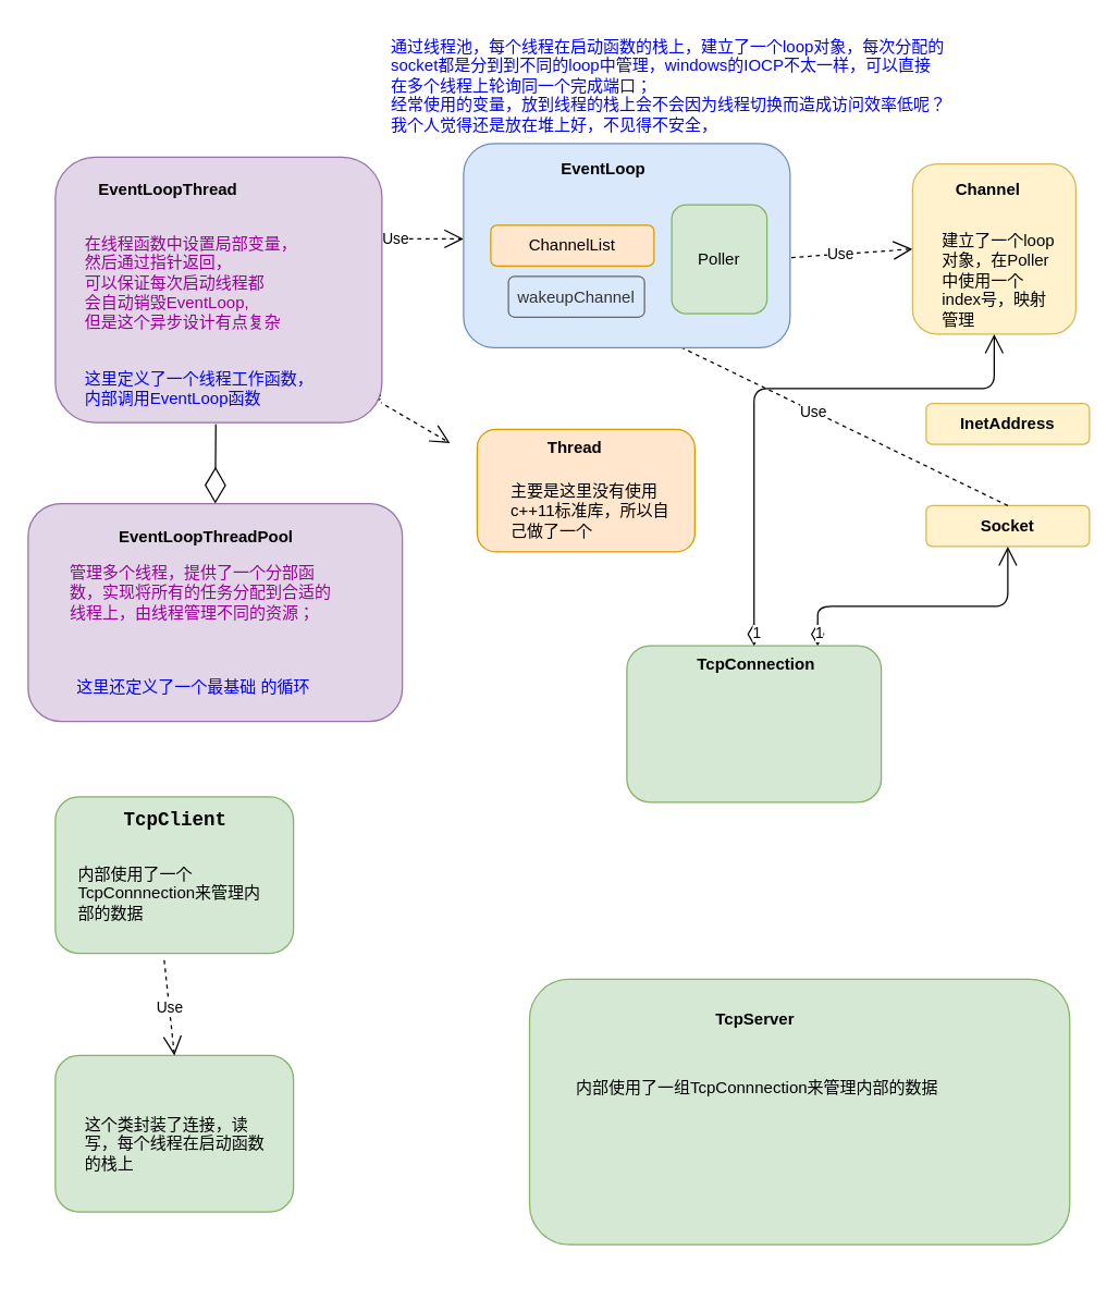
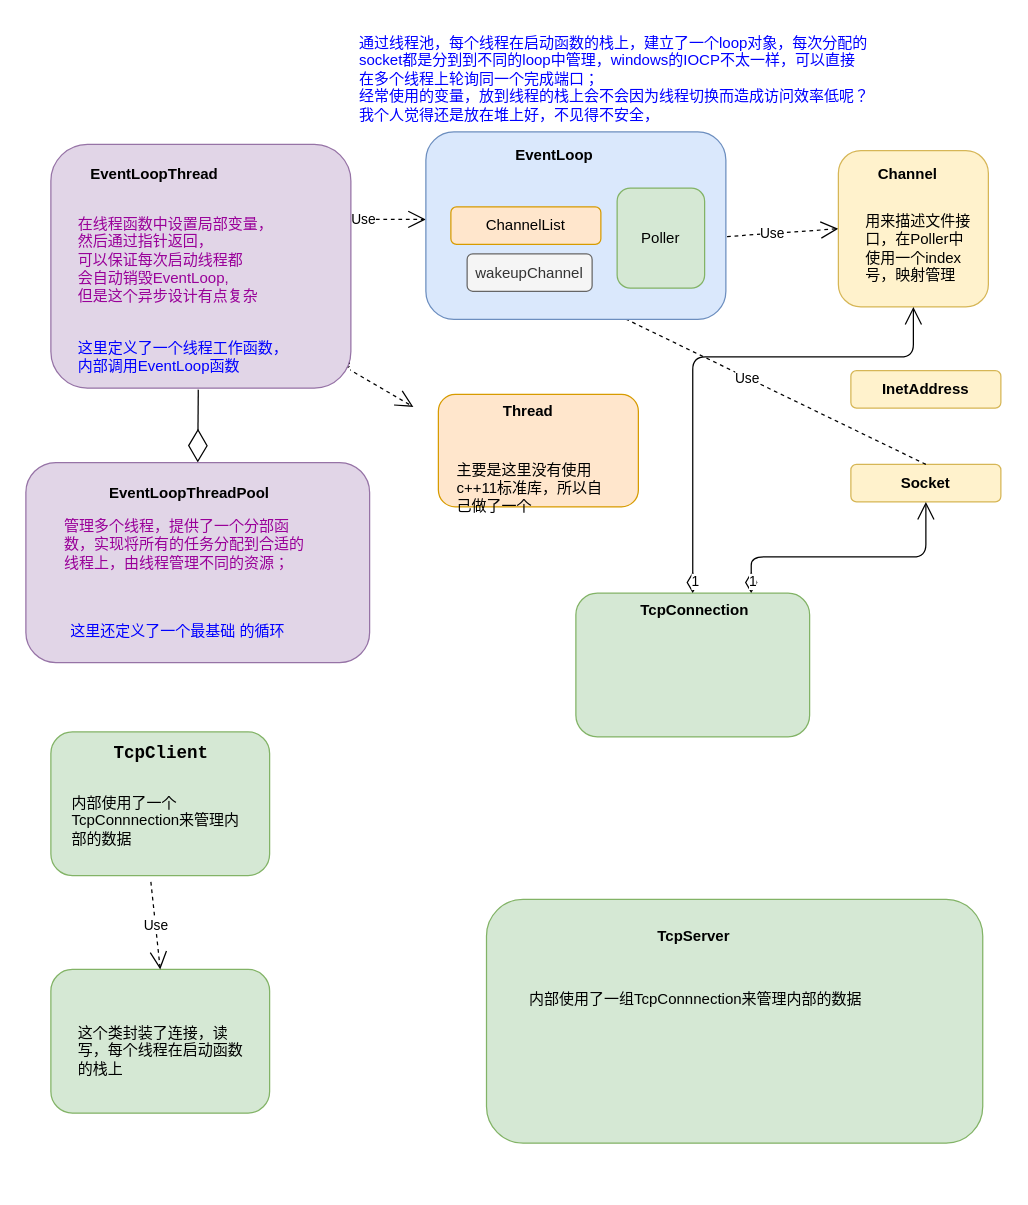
  <mxCell id="0" />
  <mxCell id="1" parent="0" />
  <mxCell id="2" value="Use" style="endArrow=open;endSize=12;dashed=1;html=1;" parent="1" edge="1"><mxGeometry width="160" relative="1" as="geometry"><mxPoint x="240" y="175" as="sourcePoint" /><mxPoint x="340" y="175" as="targetPoint" /></mxGeometry></mxCell>
  <mxCell id="3" value="Use" style="endArrow=open;endSize=12;dashed=1;html=1;" parent="1" edge="1"><mxGeometry width="160" relative="1" as="geometry"><mxPoint x="210" y="255" as="sourcePoint" /><mxPoint x="330" y="325" as="targetPoint" /></mxGeometry></mxCell>
  <mxCell id="4" value="Use" style="endArrow=open;endSize=12;dashed=1;html=1;fontColor=#000000;entryX=0;entryY=0.5;entryDx=0;entryDy=0;exitX=1;exitY=0.5;exitDx=0;exitDy=0;" parent="1" source="26" target="33" edge="1"><mxGeometry width="160" relative="1" as="geometry"><mxPoint x="560" y="179" as="sourcePoint" /><mxPoint x="720" y="179" as="targetPoint" /></mxGeometry></mxCell>
  <mxCell id="5" value="Socket" style="rounded=1;whiteSpace=wrap;html=1;align=center;fontStyle=1;fillColor=#fff2cc;strokeColor=#d6b656;" parent="1" vertex="1"><mxGeometry x="680" y="371" width="120" height="30" as="geometry" /></mxCell>
  <mxCell id="6" value="InetAddress" style="rounded=1;whiteSpace=wrap;html=1;align=center;fontStyle=1;fillColor=#fff2cc;strokeColor=#d6b656;" parent="1" vertex="1"><mxGeometry x="680" y="296" width="120" height="30" as="geometry" /></mxCell>
  <mxCell id="7" value="Use" style="endArrow=open;endSize=12;dashed=1;html=1;fontColor=#000000;exitX=0.5;exitY=0;exitDx=0;exitDy=0;" parent="1" source="5" target="27" edge="1"><mxGeometry width="160" relative="1" as="geometry"><mxPoint x="530" y="441" as="sourcePoint" /><mxPoint x="690" y="441" as="targetPoint" /></mxGeometry></mxCell>
  <mxCell id="8" value="" style="endArrow=diamondThin;endFill=0;endSize=24;html=1;fontColor=#000000;exitX=0.544;exitY=1.024;exitDx=0;exitDy=0;entryX=0.5;entryY=0;entryDx=0;entryDy=0;exitPerimeter=0;" parent="1" source="21" target="13" edge="1"><mxGeometry width="160" relative="1" as="geometry"><mxPoint x="70" y="375" as="sourcePoint" /><mxPoint x="260" y="385" as="targetPoint" /></mxGeometry></mxCell>
  <mxCell id="9" value="通过线程池，每个线程在启动函数的栈上，建立了一个loop对象，每次分配的socket都是分到到不同的loop中管理，windows的IOCP不太一样，可以直接在多个线程上轮询同一个完成端口；&lt;br&gt;经常使用的变量，放到线程的栈上会不会因为线程切换而造成访问效率低呢？我个人觉得还是放在堆上好，不见得不安全，" style="text;html=1;fontColor=#0000FF;whiteSpace=wrap;" parent="1" vertex="1"><mxGeometry x="285" y="20" width="410" height="85" as="geometry" /></mxCell>
  <mxCell id="10" value="" style="rounded=1;whiteSpace=wrap;html=1;align=center;fillColor=#d5e8d4;strokeColor=#82b366;" parent="1" vertex="1"><mxGeometry x="460" y="474" width="187" height="115" as="geometry" /></mxCell>
  <mxCell id="11" value="TcpConnection" style="text;html=1;fontColor=#000000;fontStyle=1" parent="1" vertex="1"><mxGeometry x="510" y="474" width="107" height="30" as="geometry" /></mxCell>
  <mxCell id="12" value="" style="group" parent="1" vertex="1" connectable="0"><mxGeometry y="369.5" width="275" height="160" as="geometry" x="20" /></mxCell>
  <mxCell id="13" value="" style="rounded=1;whiteSpace=wrap;html=1;align=center;fillColor=#e1d5e7;strokeColor=#9673a6;" parent="12" vertex="1"><mxGeometry width="275" height="160" as="geometry" /></mxCell>
  <mxCell id="14" value="EventLoopThreadPool" style="text;html=1;fontStyle=1" parent="12" vertex="1"><mxGeometry x="64.5" y="10" width="134" height="30" as="geometry" /></mxCell>
  <mxCell id="15" value="管理多个线程，提供了一个分部函数，实现将所有的任务分配到合适的线程上，由线程管理不同的资源；" style="text;html=1;fontColor=#990099;whiteSpace=wrap;" parent="12" vertex="1"><mxGeometry x="28.5" y="37.5" width="205" height="85" as="geometry" /></mxCell>
  <mxCell id="16" value="这里还定义了一个最基础 的循环" style="text;html=1;align=left;verticalAlign=middle;fontColor=#0000FF;whiteSpace=wrap;" parent="12" vertex="1"><mxGeometry x="33.5" y="110" width="180" height="50" as="geometry" /></mxCell>
  <mxCell id="17" value="" style="group" parent="1" vertex="1" connectable="0"><mxGeometry x="40" y="115" width="240" height="195" as="geometry" /></mxCell>
  <mxCell id="18" value="" style="rounded=1;whiteSpace=wrap;html=1;fillColor=#e1d5e7;strokeColor=#9673a6;" parent="17" vertex="1"><mxGeometry width="240" height="195" as="geometry" /></mxCell>
  <mxCell id="19" value="EventLoopThread" style="text;html=1;fontStyle=1" parent="17" vertex="1"><mxGeometry x="30" y="10" width="109" height="30" as="geometry" /></mxCell>
  <mxCell id="20" value="在线程函数中设置局部变量，&lt;br&gt;然后通过指针返回，&lt;br&gt;可以保证每次启动线程都&lt;br&gt;会自动销毁EventLoop,&lt;br&gt;但是这个异步设计有点复杂&lt;br&gt;" style="text;html=1;fontColor=#990099;" parent="17" vertex="1"><mxGeometry x="20" y="50" width="150" height="85" as="geometry" /></mxCell>
  <mxCell id="21" value="这里定义了一个线程工作函数，&lt;br&gt;内部调用EventLoop函数" style="text;html=1;align=left;verticalAlign=middle;fontColor=#0000FF;" parent="17" vertex="1"><mxGeometry x="20" y="145" width="180" height="50" as="geometry" /></mxCell>
  <mxCell id="22" value="" style="group" parent="1" vertex="1" connectable="0"><mxGeometry x="340" y="105" width="240" height="150" as="geometry" /></mxCell>
  <mxCell id="23" value="" style="rounded=1;whiteSpace=wrap;html=1;fillColor=#dae8fc;strokeColor=#6c8ebf;" parent="22" vertex="1"><mxGeometry width="240" height="150" as="geometry" /></mxCell>
  <mxCell id="24" value="EventLoop" style="text;html=1;fontStyle=1" parent="22" vertex="1"><mxGeometry x="70" y="5" width="80" height="30" as="geometry" /></mxCell>
  <mxCell id="25" value="ChannelList" style="rounded=1;whiteSpace=wrap;html=1;fillColor=#ffe6cc;strokeColor=#d79b00;" parent="22" vertex="1"><mxGeometry x="20" y="60" width="120" height="30" as="geometry" /></mxCell>
  <mxCell id="26" value="Poller" style="rounded=1;whiteSpace=wrap;html=1;fillColor=#d5e8d4;strokeColor=#82b366;" parent="22" vertex="1"><mxGeometry x="153" y="45" width="70" height="80" as="geometry" /></mxCell>
- <mxCell id="27" value="wakeupChannel" style="rounded=1;whiteSpace=wrap;html=1;fillColor=#dae8fc;strokeColor=#666666;fontColor=#333333;" parent="22" vertex="1"><mxGeometry x="33" y="97.5" width="100" height="30" as="geometry" /></mxCell>
+ <mxCell id="27" value="wakeupChannel" style="rounded=1;whiteSpace=wrap;html=1;fillColor=#f5f5f5;strokeColor=#666666;fontColor=#333333;" parent="22" vertex="1"><mxGeometry x="33" y="97.5" width="100" height="30" as="geometry" /></mxCell>
  <mxCell id="28" value="" style="group" parent="1" vertex="1" connectable="0"><mxGeometry x="350" y="315" width="160" height="90" as="geometry" /></mxCell>
  <mxCell id="29" value="" style="rounded=1;whiteSpace=wrap;html=1;fillColor=#ffe6cc;strokeColor=#d79b00;fontStyle=1" parent="28" vertex="1"><mxGeometry width="160" height="90" as="geometry" /></mxCell>
- <mxCell id="30" value="主要是这里没有使用c++11标准库，所以自己做了一个" style="text;html=1;fontColor=#000000;whiteSpace=wrap;" parent="28" vertex="1"><mxGeometry x="23" y="32" width="120" height="40" as="geometry" /></mxCell>
+ <mxCell id="30" value="主要是这里没有使用c++11标准库，所以自己做了一个" style="text;html=1;fontColor=#000000;whiteSpace=wrap;" parent="28" vertex="1"><mxGeometry x="13" y="47" width="120" height="40" as="geometry" /></mxCell>
  <mxCell id="31" value="Thread" style="text;html=1;fontColor=#000000;fontStyle=1" parent="28" vertex="1"><mxGeometry x="50" width="60" height="30" as="geometry" /></mxCell>
  <mxCell id="32" value="" style="group" parent="1" vertex="1" connectable="0"><mxGeometry x="670" y="120" width="120" height="125" as="geometry" /></mxCell>
  <mxCell id="33" value="" style="rounded=1;whiteSpace=wrap;html=1;fillColor=#fff2cc;strokeColor=#d6b656;" parent="32" vertex="1"><mxGeometry width="120" height="125" as="geometry" /></mxCell>
  <mxCell id="34" value="Channel" style="text;html=1;fontStyle=1;" parent="32" vertex="1"><mxGeometry x="30" y="5" width="80" height="30" as="geometry" /></mxCell>
- <mxCell id="35" value="建立了一个loop对象，在Poller中使用一个index号，映射管理" style="text;html=1;whiteSpace=wrap;" parent="32" vertex="1"><mxGeometry x="20" y="43" width="90" height="73" as="geometry" /></mxCell>
+ <mxCell id="35" value="用来描述文件接口，在Poller中使用一个index号，映射管理" style="text;html=1;whiteSpace=wrap;" parent="32" vertex="1"><mxGeometry x="20" y="43" width="90" height="73" as="geometry" /></mxCell>
  <mxCell id="36" value="" style="rounded=1;whiteSpace=wrap;html=1;align=center;fillColor=#d5e8d4;strokeColor=#82b366;" parent="1" vertex="1"><mxGeometry x="388.5" y="719" width="397" height="195" as="geometry" /></mxCell>
  <mxCell id="37" value="TcpServer" style="text;html=1;fontColor=#000000;fontStyle=1;align=center;" parent="1" vertex="1"><mxGeometry x="500" y="735" width="107" height="30" as="geometry" /></mxCell>
  <mxCell id="38" value="1" style="endArrow=open;html=1;endSize=12;startArrow=diamondThin;startSize=14;startFill=0;edgeStyle=orthogonalEdgeStyle;align=left;verticalAlign=bottom;fontColor=#000000;entryX=0.5;entryY=1;entryDx=0;entryDy=0;exitX=0.5;exitY=0;exitDx=0;exitDy=0;" parent="1" source="10" target="33" edge="1"><mxGeometry x="-1" y="3" relative="1" as="geometry"><mxPoint x="510" y="435" as="sourcePoint" /><mxPoint x="650" y="385" as="targetPoint" /><Array as="points"><mxPoint x="554" y="285" /><mxPoint x="730" y="285" /></Array></mxGeometry></mxCell>
  <mxCell id="39" value="1" style="endArrow=open;html=1;endSize=12;startArrow=diamondThin;startSize=14;startFill=0;edgeStyle=orthogonalEdgeStyle;align=left;verticalAlign=bottom;fontColor=#000000;exitX=0.75;exitY=0;exitDx=0;exitDy=0;entryX=0.5;entryY=1;entryDx=0;entryDy=0;" parent="1" source="10" target="5" edge="1"><mxGeometry x="-1" y="3" relative="1" as="geometry"><mxPoint x="620" y="455" as="sourcePoint" /><mxPoint x="780" y="455" as="targetPoint" /><Array as="points"><mxPoint x="600" y="445" /><mxPoint x="740" y="445" /></Array></mxGeometry></mxCell>
  <mxCell id="40" value="&lt;div style=&quot;font-family: &amp;#34;consolas&amp;#34; , &amp;#34;courier new&amp;#34; , monospace ; font-size: 14px ; line-height: 19px ; white-space: pre&quot;&gt;&lt;br&gt;&lt;/div&gt;" style="text;html=1;fontStyle=0;align=left;fontColor=#000000;labelBackgroundColor=none;whiteSpace=wrap;" parent="1" vertex="1"><mxGeometry x="415.5" y="825" width="370" height="117" as="geometry" /></mxCell>
  <mxCell id="41" value="内部使用了一组TcpConnnection来管理内部的数据" style="text;html=1;fontColor=#000000;whiteSpace=wrap;" parent="1" vertex="1"><mxGeometry x="420.5" y="785" width="290" height="30" as="geometry" /></mxCell>
  <mxCell id="42" value="" style="group" parent="1" vertex="1" connectable="0"><mxGeometry x="40" y="775" width="175" height="115" as="geometry" /></mxCell>
  <mxCell id="43" value="" style="rounded=1;whiteSpace=wrap;html=1;align=center;fillColor=#d5e8d4;strokeColor=#82b366;" parent="42" vertex="1"><mxGeometry width="175" height="115" as="geometry" /></mxCell>
  <mxCell id="44" value="&lt;div style=&quot;font-family: &amp;#34;consolas&amp;#34; , &amp;#34;courier new&amp;#34; , monospace ; font-size: 14px ; line-height: 19px ; white-space: pre&quot;&gt;&lt;br&gt;&lt;/div&gt;" style="text;html=1;fontStyle=0;align=center;fontColor=#000000;labelBackgroundColor=none;whiteSpace=wrap;" parent="42" vertex="1"><mxGeometry x="8" y="31" width="157" height="70" as="geometry" /></mxCell>
  <mxCell id="45" value="这个类封装了连接，读写，每个线程在启动函数的栈上" style="text;html=1;fontColor=#000000;whiteSpace=wrap;" parent="42" vertex="1"><mxGeometry x="19.5" y="36.5" width="134" height="59" as="geometry" /></mxCell>
  <mxCell id="46" value="" style="group" parent="1" vertex="1" connectable="0"><mxGeometry x="40" y="585" width="176" height="115" as="geometry" /></mxCell>
  <mxCell id="47" value="" style="group" parent="46" vertex="1" connectable="0"><mxGeometry width="176" height="115" as="geometry" /></mxCell>
  <mxCell id="48" value="" style="group" parent="47" vertex="1" connectable="0"><mxGeometry width="176" height="115" as="geometry" /></mxCell>
  <mxCell id="49" value="" style="rounded=1;whiteSpace=wrap;html=1;align=center;fillColor=#d5e8d4;strokeColor=#82b366;" parent="48" vertex="1"><mxGeometry width="175" height="115" as="geometry" /></mxCell>
  <mxCell id="50" value="&lt;div style=&quot;font-family: consolas, &amp;quot;courier new&amp;quot;, monospace; font-size: 14px; line-height: 19px; white-space: pre;&quot;&gt;&lt;span style=&quot;&quot;&gt;TcpClient&lt;/span&gt;&lt;/div&gt;" style="text;html=1;fontStyle=1;align=center;fontColor=#000000;labelBackgroundColor=none;" parent="48" vertex="1"><mxGeometry x="34" y="1" width="107" height="30" as="geometry" /></mxCell>
  <mxCell id="51" value="&lt;div style=&quot;font-family: &amp;#34;consolas&amp;#34; , &amp;#34;courier new&amp;#34; , monospace ; font-size: 14px ; line-height: 19px ; white-space: pre&quot;&gt;&lt;br&gt;&lt;/div&gt;" style="text;html=1;fontStyle=0;align=center;fontColor=#000000;labelBackgroundColor=none;" parent="48" vertex="1"><mxGeometry x="8" y="31" width="168" height="70" as="geometry" /></mxCell>
  <mxCell id="52" value="内部使用了一个TcpConnnection来管理内部的数据" style="text;html=1;fontColor=#000000;whiteSpace=wrap;" parent="48" vertex="1"><mxGeometry x="15" y="43" width="145" height="58" as="geometry" /></mxCell>
  <mxCell id="53" value="Use" style="endArrow=open;endSize=12;dashed=1;html=1;fontColor=#000000;entryX=0.5;entryY=0;entryDx=0;entryDy=0;" parent="1" target="43" edge="1"><mxGeometry width="160" relative="1" as="geometry"><mxPoint x="120" y="705" as="sourcePoint" /><mxPoint x="265" y="718.5" as="targetPoint" /></mxGeometry></mxCell>
